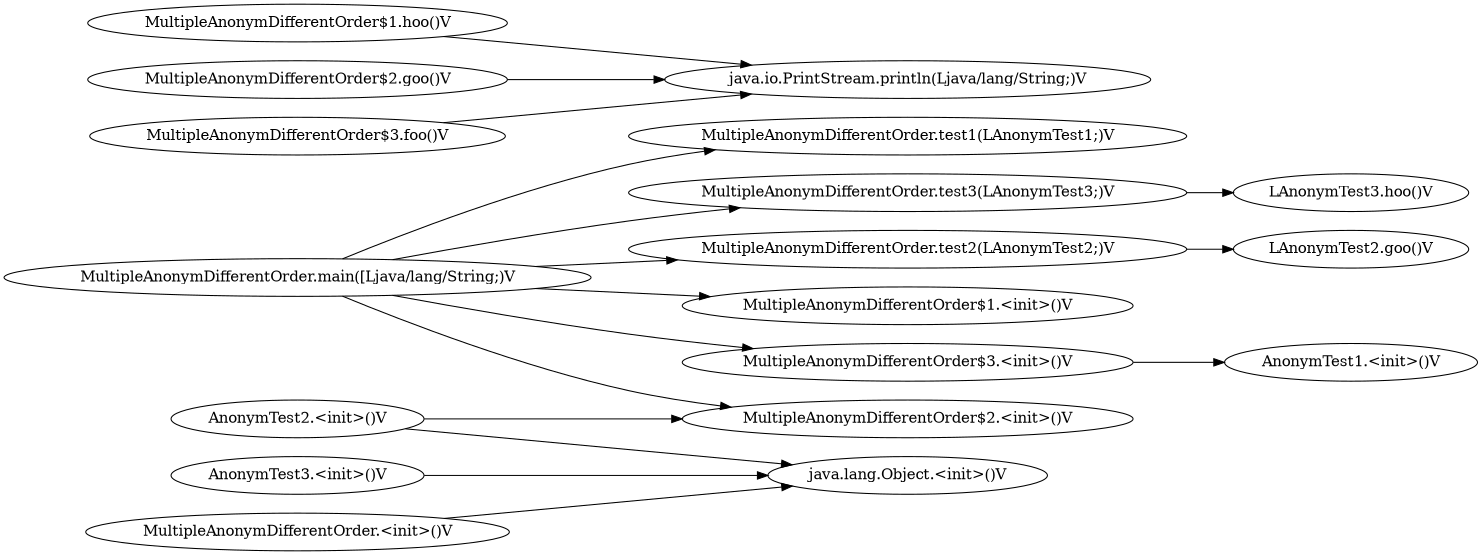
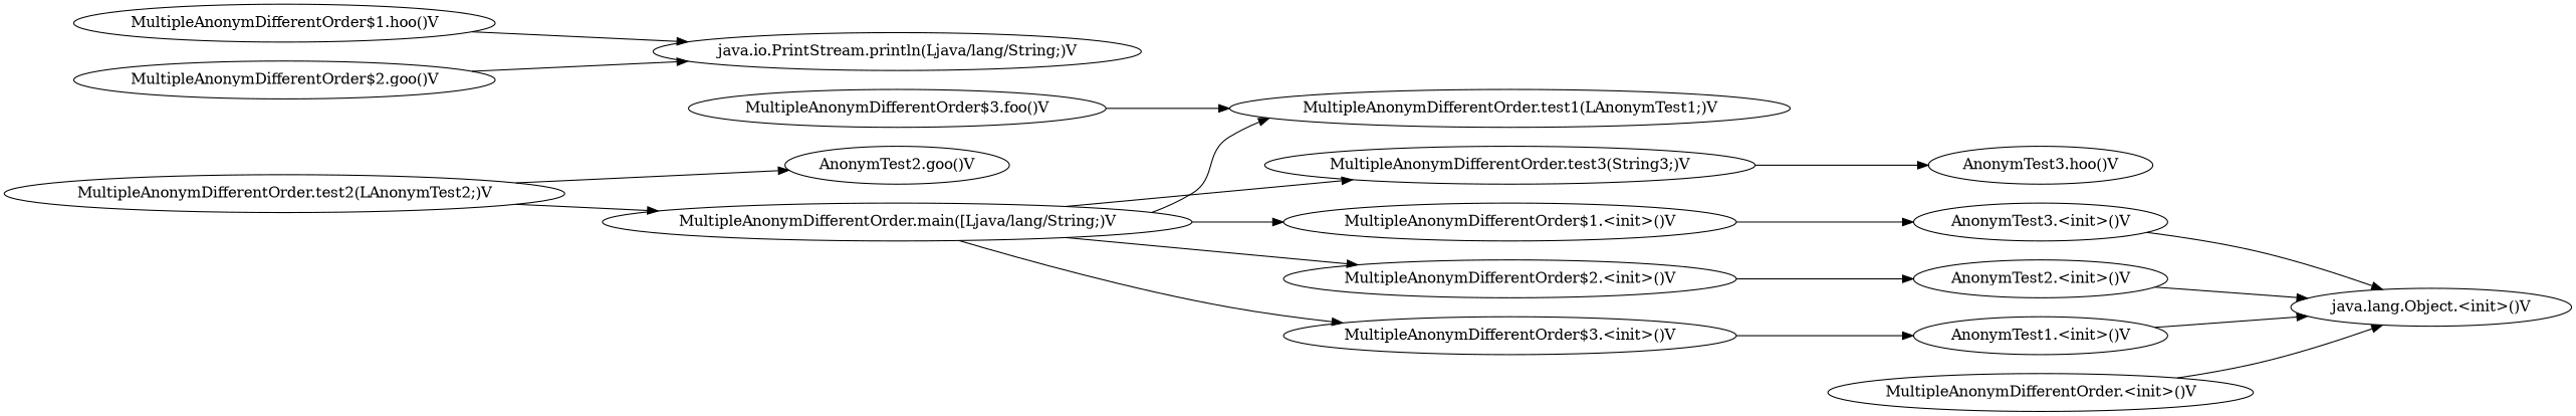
  digraph {
    rankdir=LR
    n1 [label="AnonymTest1.<init>()V"]
    n2 [label="java.lang.Object.<init>()V"]
    n3 [label="AnonymTest2.<init>()V"]
-   n4 [label="LAnonymTest2.goo()V"]
+   n4 [label="AnonymTest2.goo()V"]
    n5 [label="AnonymTest3.<init>()V"]
-   n6 [label="LAnonymTest3.hoo()V"]
+   n6 [label="AnonymTest3.hoo()V"]
    n7 [label="MultipleAnonymDifferentOrder.<init>()V"]
    n8 [label="MultipleAnonymDifferentOrder.test1(LAnonymTest1;)V"]
-   n9 [label="MultipleAnonymDifferentOrder.test3(LAnonymTest3;)V"]
+   n9 [label="MultipleAnonymDifferentOrder.test3(String3;)V"]
    n10 [label="MultipleAnonymDifferentOrder.test2(LAnonymTest2;)V"]
    n11 [label="MultipleAnonymDifferentOrder.main([Ljava/lang/String;)V"]
    n12 [label="MultipleAnonymDifferentOrder$1.<init>()V"]
    n13 [label="MultipleAnonymDifferentOrder$2.<init>()V"]
    n14 [label="MultipleAnonymDifferentOrder$3.<init>()V"]
    n15 [label="MultipleAnonymDifferentOrder$1.hoo()V"]
    n16 [label="java.io.PrintStream.println(Ljava/lang/String;)V"]
    n17 [label="MultipleAnonymDifferentOrder$2.goo()V"]
    n18 [label="MultipleAnonymDifferentOrder$3.foo()V"]
+   n1 -> n2
    n3 -> n2
    n5 -> n2
    n7 -> n2
    n9 -> n6
    n10 -> n4
    n11 -> n8
    n11 -> n9
-   n11 -> n10
+   n10 -> n11
    n11 -> n12
    n11 -> n13
    n11 -> n14
-   n3 -> n13
+   n12 -> n5
+   n13 -> n3
    n14 -> n1
    n15 -> n16
    n17 -> n16
-   n18 -> n16
+   n18 -> n8
  }
